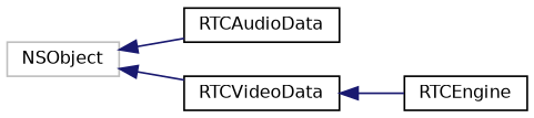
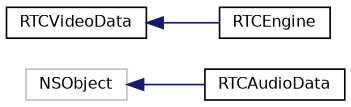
  digraph {
    fontname="DejaVu Sans"
    rankdir=LR
    node [color=black fillcolor=white fontname="DejaVu Sans" fontsize=10 shape=record style=filled]
    edge [color=midnightblue dir=back fontname="DejaVu Sans" fontsize=10 labelfontname=Helvetica labelfontsize=10 style=solid]
    n1 [color=grey75 height=0.2 label=NSObject width=0.4]
    n2 [height=0.2 label=RTCAudioData width=0.4]
    n3 [height=0.2 label=RTCVideoData width=0.4]
    n4 [height=0.2 label=RTCEngine width=0.4]
    n1 -> n2
-   n1 -> n3
    n3 -> n4
  }
